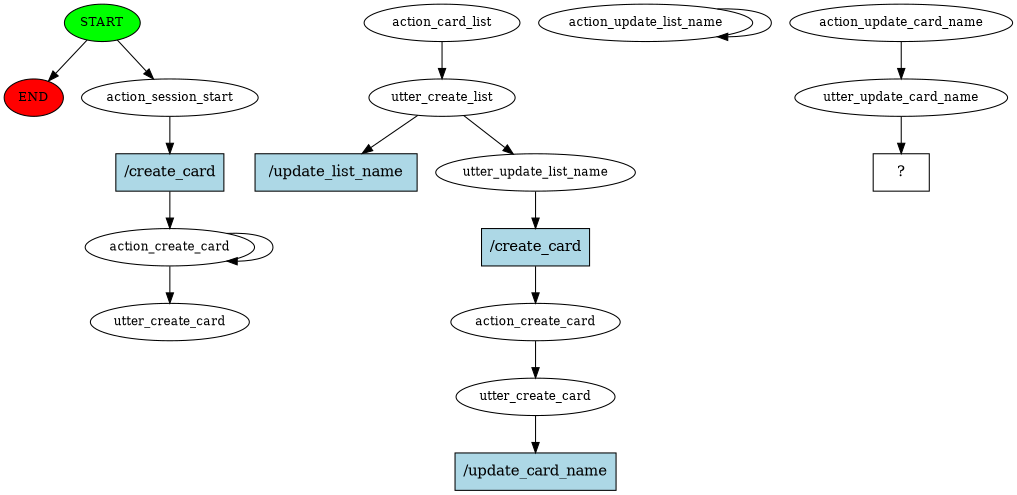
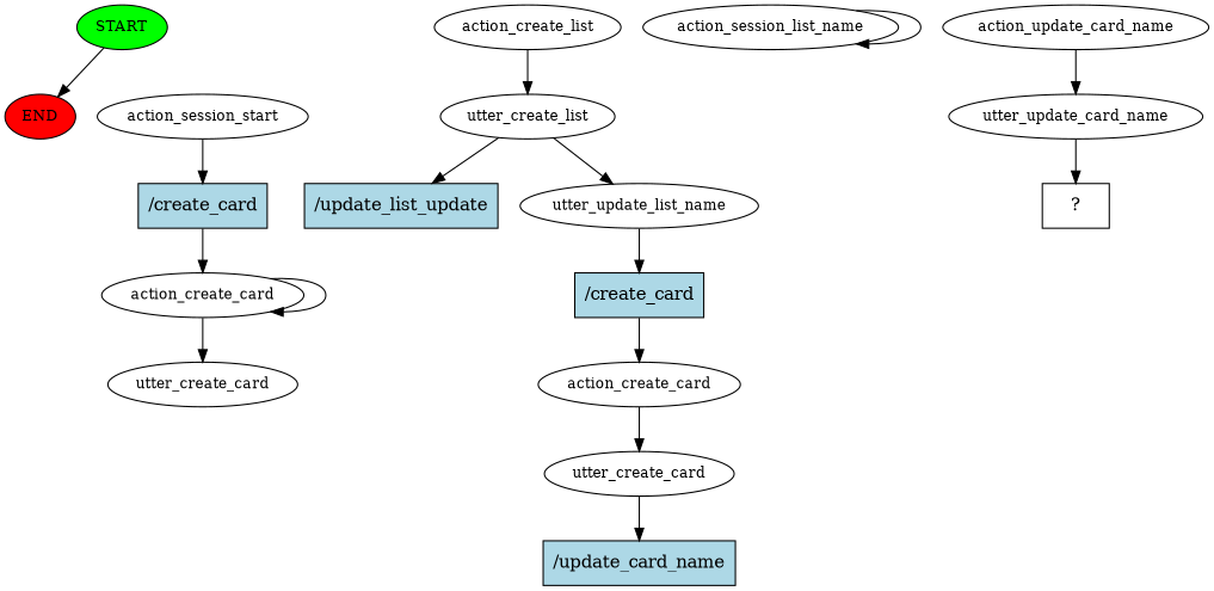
  digraph {
    node [fontsize=12]
    n1 [fillcolor=green label=START style=filled]
    n2 [fillcolor=red label=END style=filled]
    n3 [label=action_session_start]
    n4 [fillcolor=lightblue label="/create_card" shape=rect style=filled fontsize=""]
    n5 [label=action_create_card]
    n6 [label=utter_create_card]
-   n7 [label=action_card_list]
+   n7 [label=action_create_list]
    n8 [label=utter_create_list]
-   n9 [fillcolor=lightblue label="/update_list_name" shape=rect style=filled fontsize=""]
+   n9 [fillcolor=lightblue label="/update_list_update" shape=rect style=filled fontsize=""]
    n10 [label=utter_update_list_name]
-   n11 [label=action_update_list_name]
+   n11 [label=action_session_list_name]
    n12 [fillcolor=lightblue label="/create_card" shape=rect style=filled fontsize=""]
    n13 [label=action_create_card]
    n14 [label=utter_create_card]
    n15 [fillcolor=lightblue label="/update_card_name" shape=rect style=filled fontsize=""]
    n16 [label=action_update_card_name]
    n17 [label=utter_update_card_name]
    n18 [label="  ?  " shape=rect fontsize=""]
    n1 -> n2
-   n1 -> n3
    n3 -> n4
    n4 -> n5
    n5 -> n5
    n5 -> n6
    n7 -> n8
    n8 -> n9
    n8 -> n10
    n10 -> n12
    n11 -> n11
    n12 -> n13
    n13 -> n14
    n14 -> n15
    n16 -> n17
    n17 -> n18
  }
